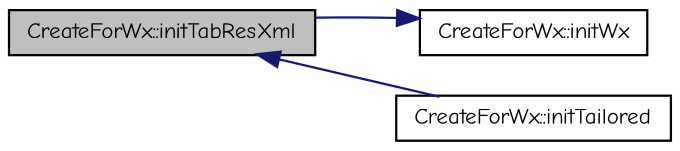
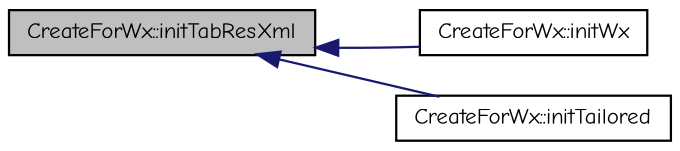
  digraph {
    fontname="Comic Neue"
    rankdir=LR
    node [color=black fillcolor=white fontname="Comic Neue" fontsize=10 shape=record style=filled]
    edge [color=midnightblue dir=back fontname="Comic Neue" fontsize=10 labelfontname=Helvetica labelfontsize=10 style=solid]
    n1 [fillcolor=grey75 fontcolor=black height=0.2 label="CreateForWx::initTabResXml" width=0.4]
    n2 [height=0.2 label="CreateForWx::initWx" width=0.4]
    n3 [height=0.2 label="CreateForWx::initTailored" width=0.4]
-   n2 -> n1
+   n1 -> n2
    n1 -> n3
  }
